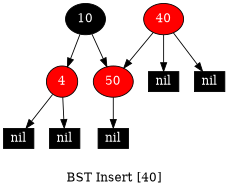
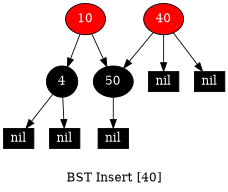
  digraph {
    label="BST Insert [40]"
    node [fillcolor=black fontcolor=white style=filled shape=box]
-   10 [width=0.5 shape=""]
-   4 [fillcolor=red width=0.5 shape=""]
-   50 [fillcolor=red width=0.5 shape=""]
+   10 [fillcolor=red width=0.5 shape=""]
+   4 [width=0.5 shape=""]
+   50 [width=0.5 shape=""]
    n4 [height=0.2 label=nil width=0.3]
    n5 [height=0.2 label=nil width=0.3]
    n6 [height=0.2 label=nil width=0.3]
    40 [fillcolor=red width=0.5 shape=""]
    n8 [height=0.2 label=nil width=0.3]
    n9 [height=0.2 label=nil width=0.3]
    10 -> 4
    10 -> 50
    4 -> n4
    4 -> n5
    50 -> n6
    40 -> 50
    40 -> n8
    40 -> n9
  }
